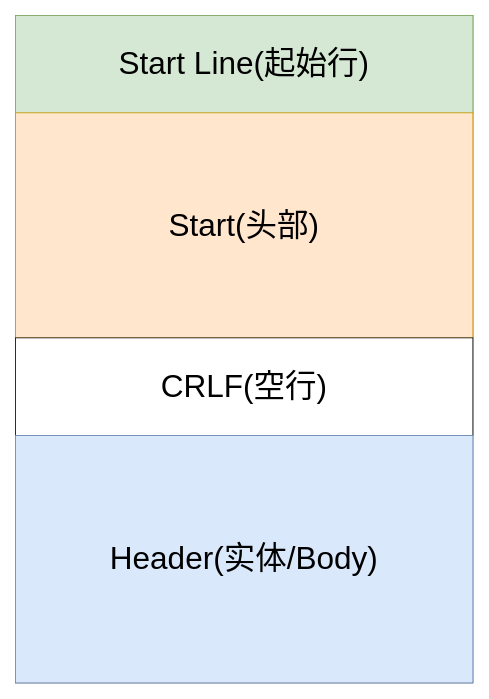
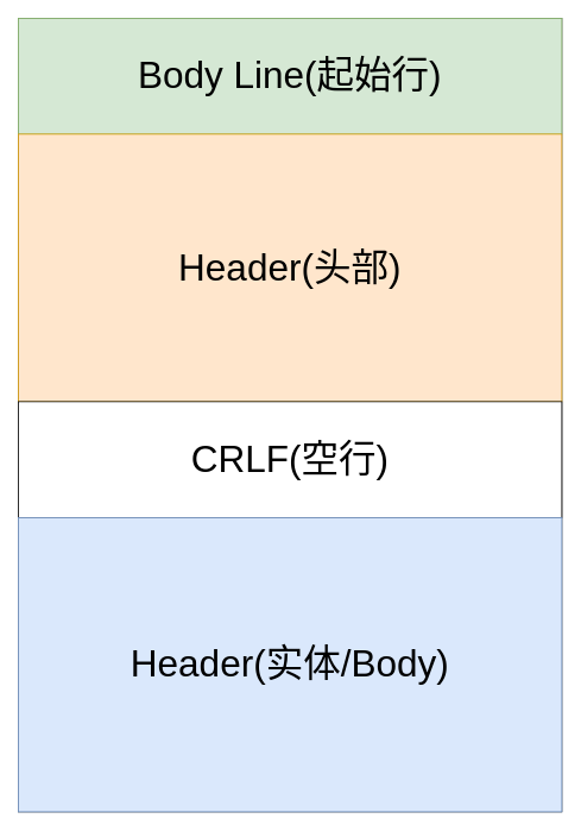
  <mxCell id="0" style=";html=1;" />
  <mxCell id="1" style=";html=1;" parent="0" />
  <mxCell id="2" value="" style="rounded=0;whiteSpace=wrap;html=1;" vertex="1" parent="1"><mxGeometry x="20" y="20" width="610" height="890" as="geometry" /></mxCell>
- <mxCell id="3" value="&lt;span style=&quot;font-size: 42px&quot;&gt;Start Line(起始行)&lt;/span&gt;" style="rounded=0;whiteSpace=wrap;html=1;fillColor=#d5e8d4;strokeColor=#82b366;" vertex="1" parent="1"><mxGeometry x="20" y="20" width="610" height="130" as="geometry" /></mxCell>
- <mxCell id="4" value="&lt;font style=&quot;font-size: 42px&quot;&gt;Start(头部)&lt;/font&gt;" style="rounded=0;whiteSpace=wrap;html=1;fillColor=#ffe6cc;strokeColor=#d79b00;" vertex="1" parent="1"><mxGeometry x="20" y="150" width="610" height="300" as="geometry" /></mxCell>
+ <mxCell id="3" value="&lt;span style=&quot;font-size: 42px&quot;&gt;Body Line(起始行)&lt;/span&gt;" style="rounded=0;whiteSpace=wrap;html=1;fillColor=#d5e8d4;strokeColor=#82b366;" vertex="1" parent="1"><mxGeometry x="20" y="20" width="610" height="130" as="geometry" /></mxCell>
+ <mxCell id="4" value="&lt;font style=&quot;font-size: 42px&quot;&gt;Header(头部)&lt;/font&gt;" style="rounded=0;whiteSpace=wrap;html=1;fillColor=#ffe6cc;strokeColor=#d79b00;" vertex="1" parent="1"><mxGeometry x="20" y="150" width="610" height="300" as="geometry" /></mxCell>
  <mxCell id="5" value="&lt;span style=&quot;font-size: 42px&quot;&gt;CRLF(空行)&lt;/span&gt;" style="rounded=0;whiteSpace=wrap;html=1;" vertex="1" parent="1"><mxGeometry x="20" y="450" width="610" height="130" as="geometry" /></mxCell>
  <mxCell id="6" value="&lt;font style=&quot;font-size: 42px&quot;&gt;Header(实体/Body)&lt;/font&gt;" style="rounded=0;whiteSpace=wrap;html=1;fillColor=#dae8fc;strokeColor=#6c8ebf;" vertex="1" parent="1"><mxGeometry x="20" y="580" width="610" height="330" as="geometry" /></mxCell>
